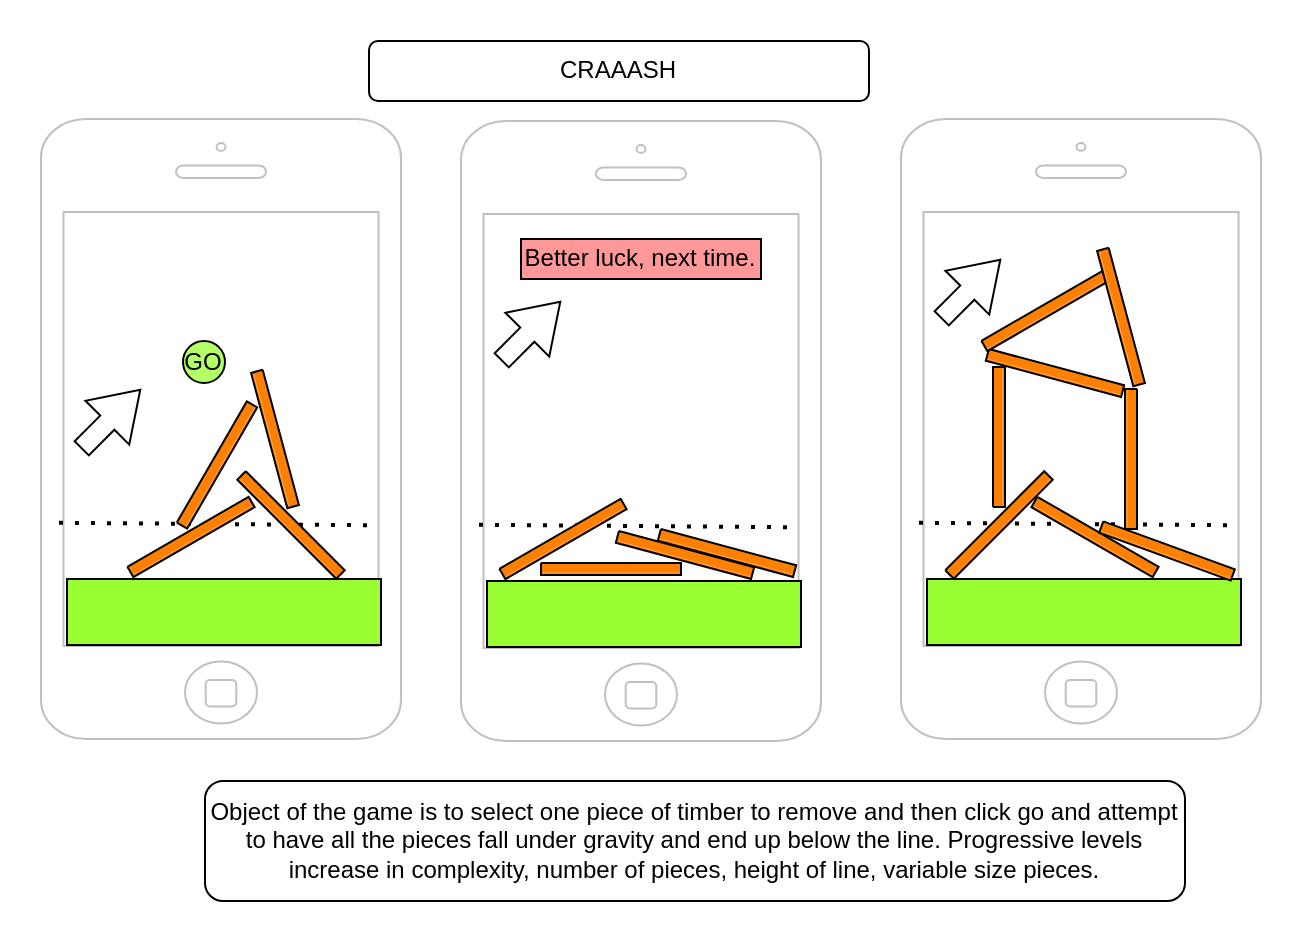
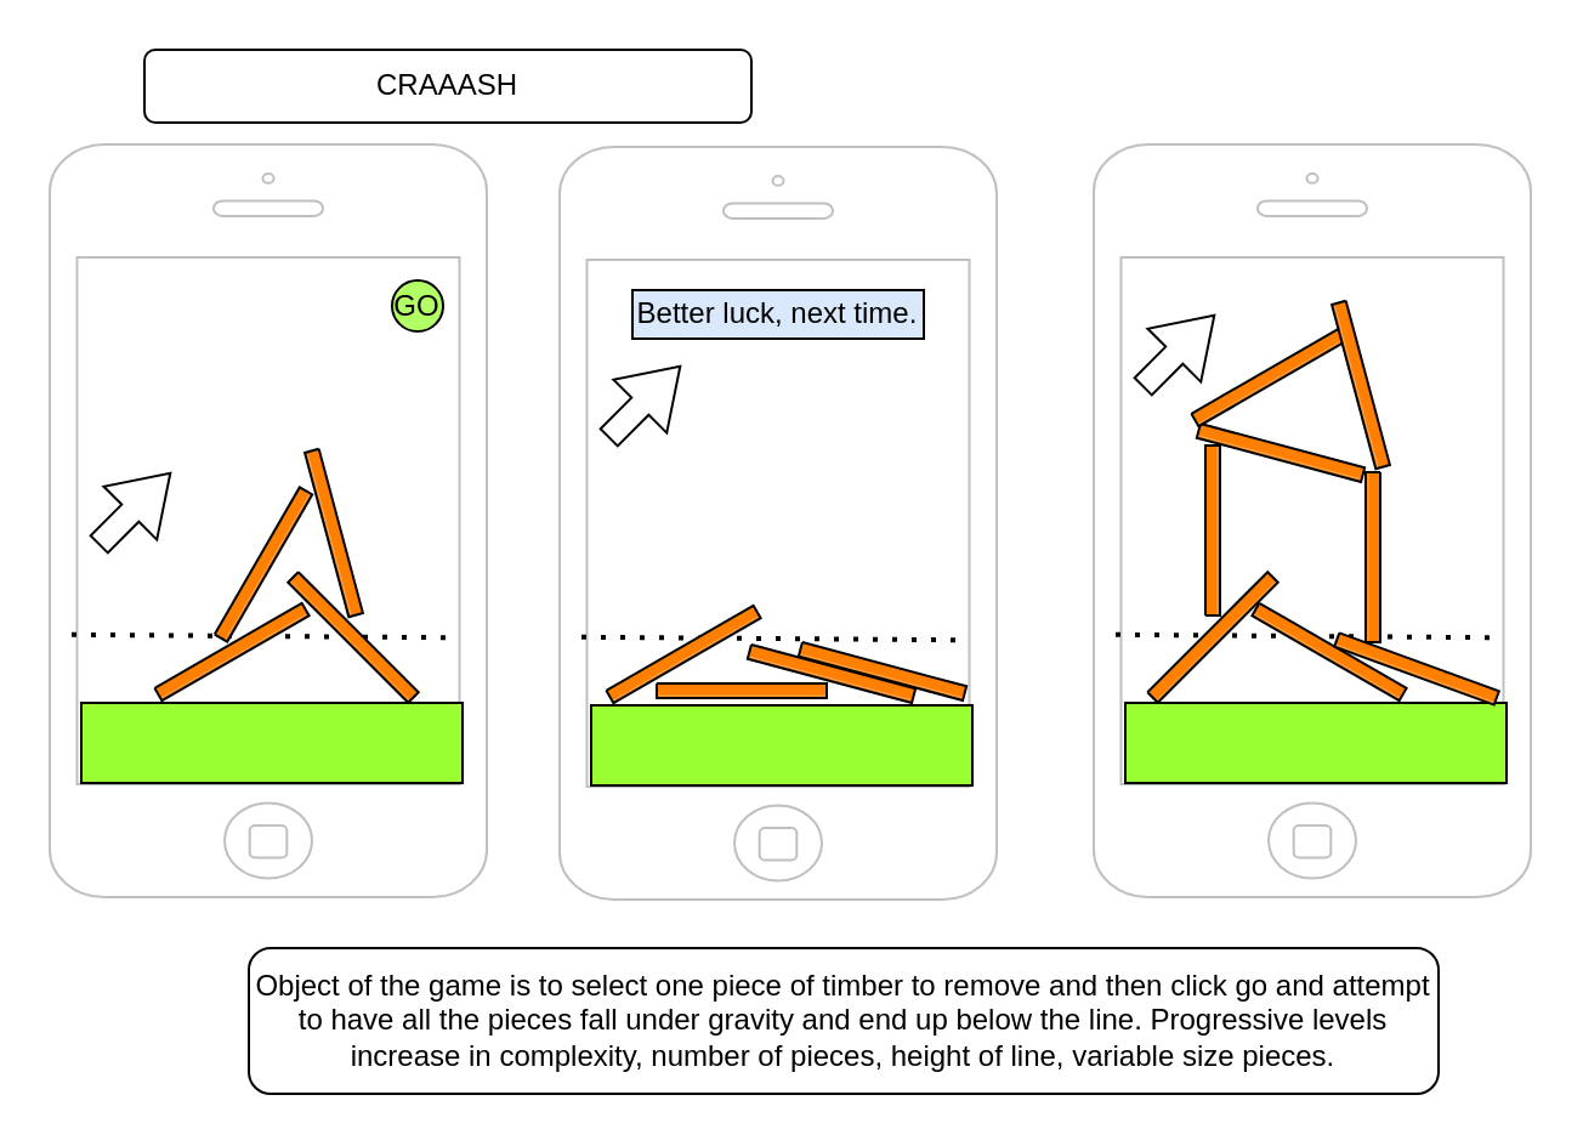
  <mxCell id="0" />
  <mxCell id="1" parent="0" />
  <mxCell id="2" value="" style="html=1;verticalLabelPosition=bottom;labelBackgroundColor=#ffffff;verticalAlign=top;shadow=0;dashed=0;strokeWidth=1;shape=mxgraph.ios7.misc.iphone;strokeColor=#c0c0c0;" vertex="1" parent="1"><mxGeometry x="20" y="59" width="180" height="310" as="geometry" /></mxCell>
  <mxCell id="3" value="" style="rounded=0;whiteSpace=wrap;html=1;fillColor=#99FF33;" vertex="1" parent="1"><mxGeometry x="33" y="289" width="157" height="33" as="geometry" /></mxCell>
  <mxCell id="4" value="" style="endArrow=none;dashed=1;html=1;dashPattern=1 3;strokeWidth=2;rounded=0;exitX=0.05;exitY=0.648;exitDx=0;exitDy=0;exitPerimeter=0;entryX=0.928;entryY=0.652;entryDx=0;entryDy=0;entryPerimeter=0;" edge="1" parent="1"><mxGeometry width="50" height="50" relative="1" as="geometry"><mxPoint x="29" y="260.88" as="sourcePoint" /><mxPoint x="187.04" y="262.12" as="targetPoint" /><Array as="points" /></mxGeometry></mxCell>
  <mxCell id="5" value="" style="shape=flexArrow;endArrow=classic;html=1;rounded=0;width=10;endSize=7.44;" edge="1" parent="1"><mxGeometry width="50" height="50" relative="1" as="geometry"><mxPoint x="40" y="224" as="sourcePoint" /><mxPoint x="70" y="194" as="targetPoint" /></mxGeometry></mxCell>
  <mxCell id="6" value="" style="html=1;verticalLabelPosition=bottom;labelBackgroundColor=#ffffff;verticalAlign=top;shadow=0;dashed=0;strokeWidth=1;shape=mxgraph.ios7.misc.iphone;strokeColor=#c0c0c0;" vertex="1" parent="1"><mxGeometry x="230" y="60" width="180" height="310" as="geometry" /></mxCell>
  <mxCell id="7" value="" style="rounded=0;whiteSpace=wrap;html=1;fillColor=#99FF33;" vertex="1" parent="1"><mxGeometry x="243" y="290" width="157" height="33" as="geometry" /></mxCell>
  <mxCell id="8" value="" style="endArrow=none;dashed=1;html=1;dashPattern=1 3;strokeWidth=2;rounded=0;exitX=0.05;exitY=0.648;exitDx=0;exitDy=0;exitPerimeter=0;entryX=0.928;entryY=0.652;entryDx=0;entryDy=0;entryPerimeter=0;" edge="1" parent="1"><mxGeometry width="50" height="50" relative="1" as="geometry"><mxPoint x="239" y="261.88" as="sourcePoint" /><mxPoint x="397.04" y="263.12" as="targetPoint" /><Array as="points" /></mxGeometry></mxCell>
  <mxCell id="9" value="" style="shape=flexArrow;endArrow=classic;html=1;rounded=0;width=10;endSize=7.44;" edge="1" parent="1"><mxGeometry width="50" height="50" relative="1" as="geometry"><mxPoint x="250" y="180" as="sourcePoint" /><mxPoint x="280" y="150" as="targetPoint" /></mxGeometry></mxCell>
  <mxCell id="10" value="" style="html=1;verticalLabelPosition=bottom;labelBackgroundColor=#ffffff;verticalAlign=top;shadow=0;dashed=0;strokeWidth=1;shape=mxgraph.ios7.misc.iphone;strokeColor=#c0c0c0;" vertex="1" parent="1"><mxGeometry x="450" y="59" width="180" height="310" as="geometry" /></mxCell>
  <mxCell id="11" value="" style="rounded=0;whiteSpace=wrap;html=1;fillColor=#99FF33;" vertex="1" parent="1"><mxGeometry x="463" y="289" width="157" height="33" as="geometry" /></mxCell>
  <mxCell id="12" value="" style="endArrow=none;dashed=1;html=1;dashPattern=1 3;strokeWidth=2;rounded=0;exitX=0.05;exitY=0.648;exitDx=0;exitDy=0;exitPerimeter=0;entryX=0.928;entryY=0.652;entryDx=0;entryDy=0;entryPerimeter=0;" edge="1" parent="1"><mxGeometry width="50" height="50" relative="1" as="geometry"><mxPoint x="459" y="260.88" as="sourcePoint" /><mxPoint x="617.04" y="262.12" as="targetPoint" /><Array as="points" /></mxGeometry></mxCell>
  <mxCell id="13" value="" style="shape=flexArrow;endArrow=classic;html=1;rounded=0;width=10;endSize=7.44;" edge="1" parent="1"><mxGeometry width="50" height="50" relative="1" as="geometry"><mxPoint x="470" y="159" as="sourcePoint" /><mxPoint x="500" y="129" as="targetPoint" /></mxGeometry></mxCell>
  <mxCell id="14" value="" style="verticalLabelPosition=bottom;verticalAlign=top;html=1;shape=mxgraph.basic.patternFillRect;fillStyle=hor;step=5;fillStrokeWidth=0.2;fillStrokeColor=#dddddd;fillColor=#FF8000;rotation=-30;" vertex="1" parent="1"><mxGeometry x="60" y="265" width="70" height="6" as="geometry" /></mxCell>
  <mxCell id="15" value="" style="verticalLabelPosition=bottom;verticalAlign=top;html=1;shape=mxgraph.basic.patternFillRect;fillStyle=hor;step=5;fillStrokeWidth=0.2;fillStrokeColor=#dddddd;fillColor=#FF8000;rotation=-60;" vertex="1" parent="1"><mxGeometry x="73" y="229" width="70" height="6" as="geometry" /></mxCell>
  <mxCell id="16" value="" style="verticalLabelPosition=bottom;verticalAlign=top;html=1;shape=mxgraph.basic.patternFillRect;fillStyle=hor;step=5;fillStrokeWidth=0.2;fillStrokeColor=#dddddd;fillColor=#FF8000;direction=south;rotation=-45;" vertex="1" parent="1"><mxGeometry x="142" y="227" width="6" height="70" as="geometry" /></mxCell>
  <mxCell id="17" value="" style="verticalLabelPosition=bottom;verticalAlign=top;html=1;shape=mxgraph.basic.patternFillRect;fillStyle=hor;step=5;fillStrokeWidth=0.2;fillStrokeColor=#dddddd;fillColor=#FF8000;rotation=75;" vertex="1" parent="1"><mxGeometry x="102" y="216" width="70" height="6" as="geometry" /></mxCell>
  <mxCell id="18" value="" style="verticalLabelPosition=bottom;verticalAlign=top;html=1;shape=mxgraph.basic.patternFillRect;fillStyle=hor;step=5;fillStrokeWidth=0.2;fillStrokeColor=#dddddd;fillColor=#FF8000;rotation=15;" vertex="1" parent="1"><mxGeometry x="328" y="273" width="70" height="6" as="geometry" /></mxCell>
  <mxCell id="19" value="" style="verticalLabelPosition=bottom;verticalAlign=top;html=1;shape=mxgraph.basic.patternFillRect;fillStyle=hor;step=5;fillStrokeWidth=0.2;fillStrokeColor=#dddddd;fillColor=#FF8000;rotation=-30;" vertex="1" parent="1"><mxGeometry x="246" y="266" width="70" height="6" as="geometry" /></mxCell>
  <mxCell id="20" value="" style="verticalLabelPosition=bottom;verticalAlign=top;html=1;shape=mxgraph.basic.patternFillRect;fillStyle=hor;step=5;fillStrokeWidth=0.2;fillStrokeColor=#dddddd;fillColor=#FF8000;rotation=-90;" vertex="1" parent="1"><mxGeometry x="464" y="215" width="70" height="6" as="geometry" /></mxCell>
  <mxCell id="21" value="" style="verticalLabelPosition=bottom;verticalAlign=top;html=1;shape=mxgraph.basic.patternFillRect;fillStyle=hor;step=5;fillStrokeWidth=0.2;fillStrokeColor=#dddddd;fillColor=#FF8000;rotation=-45;" vertex="1" parent="1"><mxGeometry x="464" y="259" width="70" height="6" as="geometry" /></mxCell>
  <mxCell id="22" value="" style="verticalLabelPosition=bottom;verticalAlign=top;html=1;shape=mxgraph.basic.patternFillRect;fillStyle=hor;step=5;fillStrokeWidth=0.2;fillStrokeColor=#dddddd;fillColor=#FF8000;rotation=30;" vertex="1" parent="1"><mxGeometry x="512" y="265" width="70" height="6" as="geometry" /></mxCell>
  <mxCell id="23" value="" style="verticalLabelPosition=bottom;verticalAlign=top;html=1;shape=mxgraph.basic.patternFillRect;fillStyle=hor;step=5;fillStrokeWidth=0.2;fillStrokeColor=#dddddd;fillColor=#FF8000;rotation=20;" vertex="1" parent="1"><mxGeometry x="548" y="272" width="70" height="6" as="geometry" /></mxCell>
  <mxCell id="24" value="" style="verticalLabelPosition=bottom;verticalAlign=top;html=1;shape=mxgraph.basic.patternFillRect;fillStyle=hor;step=5;fillStrokeWidth=0.2;fillStrokeColor=#dddddd;fillColor=#FF8000;rotation=90;" vertex="1" parent="1"><mxGeometry x="530" y="226" width="70" height="6" as="geometry" /></mxCell>
  <mxCell id="25" value="" style="verticalLabelPosition=bottom;verticalAlign=top;html=1;shape=mxgraph.basic.patternFillRect;fillStyle=hor;step=5;fillStrokeWidth=0.2;fillStrokeColor=#dddddd;fillColor=#FF8000;rotation=15;" vertex="1" parent="1"><mxGeometry x="307" y="274" width="70" height="6" as="geometry" /></mxCell>
  <mxCell id="26" value="" style="verticalLabelPosition=bottom;verticalAlign=top;html=1;shape=mxgraph.basic.patternFillRect;fillStyle=hor;step=5;fillStrokeWidth=0.2;fillStrokeColor=#dddddd;fillColor=#FF8000;" vertex="1" parent="1"><mxGeometry x="270" y="281" width="70" height="6" as="geometry" /></mxCell>
  <mxCell id="27" value="" style="verticalLabelPosition=bottom;verticalAlign=top;html=1;shape=mxgraph.basic.patternFillRect;fillStyle=hor;step=5;fillStrokeWidth=0.2;fillStrokeColor=#dddddd;fillColor=#FF8000;rotation=15;" vertex="1" parent="1"><mxGeometry x="492" y="183" width="70" height="6" as="geometry" /></mxCell>
  <mxCell id="28" value="" style="verticalLabelPosition=bottom;verticalAlign=top;html=1;shape=mxgraph.basic.patternFillRect;fillStyle=hor;step=5;fillStrokeWidth=0.2;fillStrokeColor=#dddddd;fillColor=#FF8000;rotation=-30;" vertex="1" parent="1"><mxGeometry x="487" y="152" width="70" height="6" as="geometry" /></mxCell>
  <mxCell id="29" value="" style="verticalLabelPosition=bottom;verticalAlign=top;html=1;shape=mxgraph.basic.patternFillRect;fillStyle=hor;step=5;fillStrokeWidth=0.2;fillStrokeColor=#dddddd;fillColor=#FF8000;rotation=75;" vertex="1" parent="1"><mxGeometry x="525" y="155" width="70" height="6" as="geometry" /></mxCell>
- <mxCell id="30" value="GO" style="ellipse;whiteSpace=wrap;html=1;aspect=fixed;fillColor=#B3FF66;" vertex="1" parent="1"><mxGeometry x="91" y="170" width="21" height="21" as="geometry" /></mxCell>
- <mxCell id="31" value="Better luck, next time." style="rounded=0;whiteSpace=wrap;html=1;fillColor=#FF9999;" vertex="1" parent="1"><mxGeometry x="260" y="119" width="120" height="20" as="geometry" /></mxCell>
+ <mxCell id="30" value="GO" style="ellipse;whiteSpace=wrap;html=1;aspect=fixed;fillColor=#B3FF66;" vertex="1" parent="1"><mxGeometry x="161" y="115" width="21" height="21" as="geometry" /></mxCell>
+ <mxCell id="31" value="Better luck, next time." style="rounded=0;whiteSpace=wrap;html=1;fillColor=#dae8fc;" vertex="1" parent="1"><mxGeometry x="260" y="119" width="120" height="20" as="geometry" /></mxCell>
  <mxCell id="32" value="Object of the game is to select one piece of timber to remove and then click go and attempt to have all the pieces fall under gravity and end up below the line. Progressive levels increase in complexity, number of pieces, height of line, variable size pieces." style="rounded=1;whiteSpace=wrap;html=1;" vertex="1" parent="1"><mxGeometry x="102" y="390" width="490" height="60" as="geometry" /></mxCell>
- <mxCell id="33" value="CRAAASH" style="rounded=1;whiteSpace=wrap;html=1;" vertex="1" parent="1"><mxGeometry x="184" y="20" width="250" height="30" as="geometry" /></mxCell>
+ <mxCell id="33" value="CRAAASH" style="rounded=1;whiteSpace=wrap;html=1;" vertex="1" parent="1"><mxGeometry x="59" y="20" width="250" height="30" as="geometry" /></mxCell>
